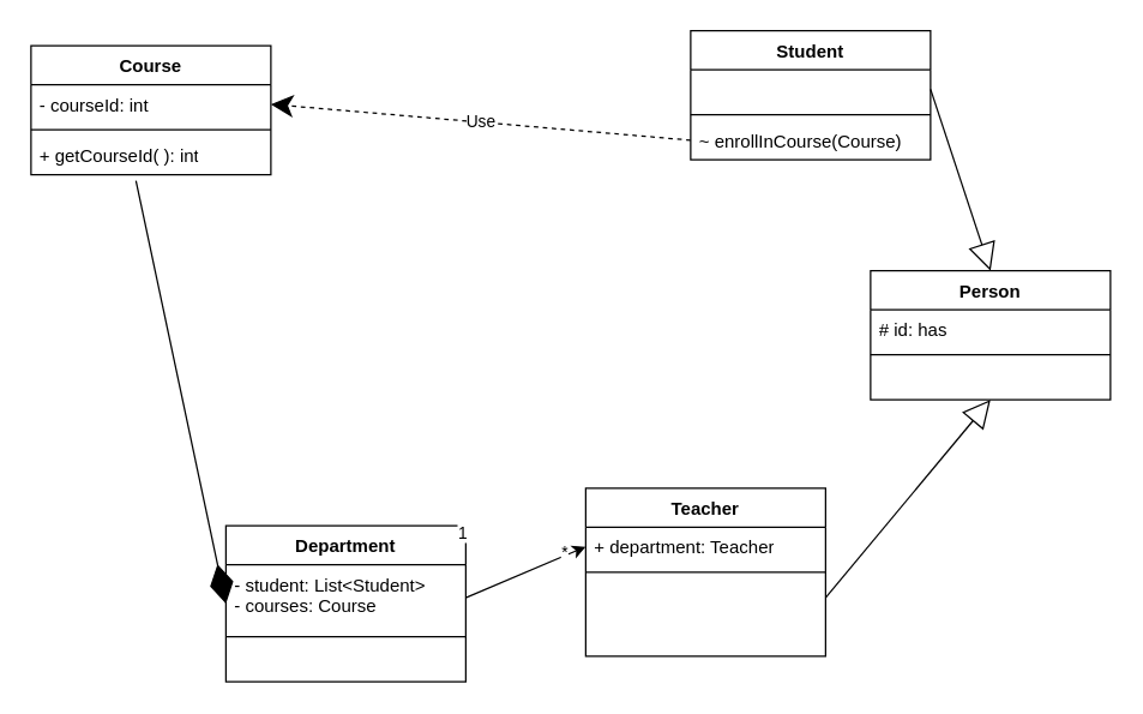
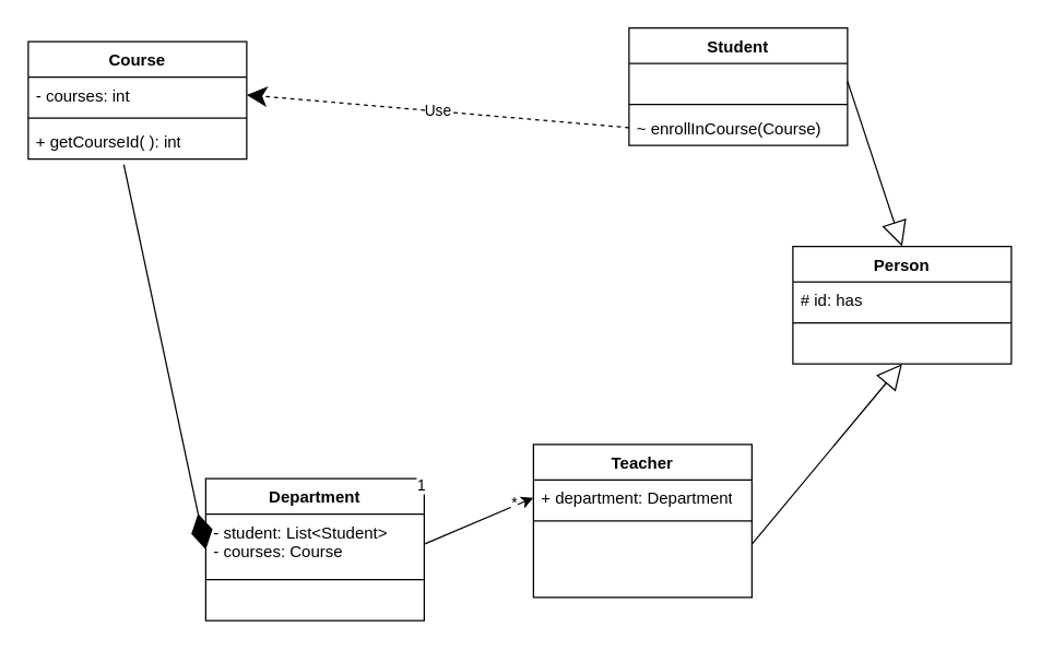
  <mxCell id="0" />
  <mxCell id="1" parent="0" />
  <mxCell id="2" value="Course" style="swimlane;fontStyle=1;align=center;verticalAlign=top;childLayout=stackLayout;horizontal=1;startSize=26;horizontalStack=0;resizeParent=1;resizeParentMax=0;resizeLast=0;collapsible=1;marginBottom=0;whiteSpace=wrap;html=1;" vertex="1" parent="1"><mxGeometry x="20" y="30" width="160" height="86" as="geometry" /></mxCell>
- <mxCell id="3" value="- courseId&lt;span style=&quot;background-color: initial;&quot;&gt;: int&lt;/span&gt;" style="text;strokeColor=none;fillColor=none;align=left;verticalAlign=top;spacingLeft=4;spacingRight=4;overflow=hidden;rotatable=0;points=[[0,0.5],[1,0.5]];portConstraint=eastwest;whiteSpace=wrap;html=1;" vertex="1" parent="2"><mxGeometry y="26" width="160" height="26" as="geometry" /></mxCell>
+ <mxCell id="3" value="- courses&lt;span style=&quot;background-color: initial;&quot;&gt;: int&lt;/span&gt;" style="text;strokeColor=none;fillColor=none;align=left;verticalAlign=top;spacingLeft=4;spacingRight=4;overflow=hidden;rotatable=0;points=[[0,0.5],[1,0.5]];portConstraint=eastwest;whiteSpace=wrap;html=1;" vertex="1" parent="2"><mxGeometry y="26" width="160" height="26" as="geometry" /></mxCell>
  <mxCell id="4" value="" style="line;strokeWidth=1;fillColor=none;align=left;verticalAlign=middle;spacingTop=-1;spacingLeft=3;spacingRight=3;rotatable=0;labelPosition=right;points=[];portConstraint=eastwest;strokeColor=inherit;" vertex="1" parent="2"><mxGeometry y="52" width="160" height="8" as="geometry" /></mxCell>
  <mxCell id="5" value="+&amp;nbsp;getCourseId&lt;span style=&quot;background-color: initial;&quot;&gt;( ): int&lt;/span&gt;" style="text;strokeColor=none;fillColor=none;align=left;verticalAlign=top;spacingLeft=4;spacingRight=4;overflow=hidden;rotatable=0;points=[[0,0.5],[1,0.5]];portConstraint=eastwest;whiteSpace=wrap;html=1;" vertex="1" parent="2"><mxGeometry y="60" width="160" height="26" as="geometry" /></mxCell>
  <mxCell id="6" value="Student" style="swimlane;fontStyle=1;align=center;verticalAlign=top;childLayout=stackLayout;horizontal=1;startSize=26;horizontalStack=0;resizeParent=1;resizeParentMax=0;resizeLast=0;collapsible=1;marginBottom=0;whiteSpace=wrap;html=1;" vertex="1" parent="1"><mxGeometry x="460" y="20" width="160" height="86" as="geometry" /></mxCell>
  <mxCell id="7" value="&amp;nbsp;&amp;nbsp;" style="text;strokeColor=none;fillColor=none;align=left;verticalAlign=top;spacingLeft=4;spacingRight=4;overflow=hidden;rotatable=0;points=[[0,0.5],[1,0.5]];portConstraint=eastwest;whiteSpace=wrap;html=1;" vertex="1" parent="6"><mxGeometry y="26" width="160" height="26" as="geometry" /></mxCell>
  <mxCell id="8" value="" style="line;strokeWidth=1;fillColor=none;align=left;verticalAlign=middle;spacingTop=-1;spacingLeft=3;spacingRight=3;rotatable=0;labelPosition=right;points=[];portConstraint=eastwest;strokeColor=inherit;" vertex="1" parent="6"><mxGeometry y="52" width="160" height="8" as="geometry" /></mxCell>
  <mxCell id="9" value="~ enrollInCourse(Course)" style="text;strokeColor=none;fillColor=none;align=left;verticalAlign=top;spacingLeft=4;spacingRight=4;overflow=hidden;rotatable=0;points=[[0,0.5],[1,0.5]];portConstraint=eastwest;whiteSpace=wrap;html=1;" vertex="1" parent="6"><mxGeometry y="60" width="160" height="26" as="geometry" /></mxCell>
  <mxCell id="10" value="Person" style="swimlane;fontStyle=1;align=center;verticalAlign=top;childLayout=stackLayout;horizontal=1;startSize=26;horizontalStack=0;resizeParent=1;resizeParentMax=0;resizeLast=0;collapsible=1;marginBottom=0;whiteSpace=wrap;html=1;" vertex="1" parent="1"><mxGeometry x="580" y="180" width="160" height="86" as="geometry" /></mxCell>
  <mxCell id="11" value="# id: has" style="text;strokeColor=none;fillColor=none;align=left;verticalAlign=top;spacingLeft=4;spacingRight=4;overflow=hidden;rotatable=0;points=[[0,0.5],[1,0.5]];portConstraint=eastwest;whiteSpace=wrap;html=1;" vertex="1" parent="10"><mxGeometry y="26" width="160" height="26" as="geometry" /></mxCell>
  <mxCell id="12" value="" style="line;strokeWidth=1;fillColor=none;align=left;verticalAlign=middle;spacingTop=-1;spacingLeft=3;spacingRight=3;rotatable=0;labelPosition=right;points=[];portConstraint=eastwest;strokeColor=inherit;" vertex="1" parent="10"><mxGeometry y="52" width="160" height="8" as="geometry" /></mxCell>
  <mxCell id="13" value="&amp;nbsp;&amp;nbsp;" style="text;strokeColor=none;fillColor=none;align=left;verticalAlign=top;spacingLeft=4;spacingRight=4;overflow=hidden;rotatable=0;points=[[0,0.5],[1,0.5]];portConstraint=eastwest;whiteSpace=wrap;html=1;" vertex="1" parent="10"><mxGeometry y="60" width="160" height="26" as="geometry" /></mxCell>
  <mxCell id="14" value="Department" style="swimlane;fontStyle=1;align=center;verticalAlign=top;childLayout=stackLayout;horizontal=1;startSize=26;horizontalStack=0;resizeParent=1;resizeParentMax=0;resizeLast=0;collapsible=1;marginBottom=0;whiteSpace=wrap;html=1;" vertex="1" parent="1"><mxGeometry x="150" y="350" width="160" height="104" as="geometry" /></mxCell>
  <mxCell id="15" value="- student: List&amp;lt;Student&amp;gt;&lt;br&gt;- courses: Course" style="text;strokeColor=none;fillColor=none;align=left;verticalAlign=top;spacingLeft=4;spacingRight=4;overflow=hidden;rotatable=0;points=[[0,0.5],[1,0.5]];portConstraint=eastwest;whiteSpace=wrap;html=1;" vertex="1" parent="14"><mxGeometry y="26" width="160" height="44" as="geometry" /></mxCell>
  <mxCell id="16" value="" style="line;strokeWidth=1;fillColor=none;align=left;verticalAlign=middle;spacingTop=-1;spacingLeft=3;spacingRight=3;rotatable=0;labelPosition=right;points=[];portConstraint=eastwest;strokeColor=inherit;" vertex="1" parent="14"><mxGeometry y="70" width="160" height="8" as="geometry" /></mxCell>
  <mxCell id="17" value="&amp;nbsp;&amp;nbsp;" style="text;strokeColor=none;fillColor=none;align=left;verticalAlign=top;spacingLeft=4;spacingRight=4;overflow=hidden;rotatable=0;points=[[0,0.5],[1,0.5]];portConstraint=eastwest;whiteSpace=wrap;html=1;" vertex="1" parent="14"><mxGeometry y="78" width="160" height="26" as="geometry" /></mxCell>
  <mxCell id="18" value="Teacher" style="swimlane;fontStyle=1;align=center;verticalAlign=top;childLayout=stackLayout;horizontal=1;startSize=26;horizontalStack=0;resizeParent=1;resizeParentMax=0;resizeLast=0;collapsible=1;marginBottom=0;whiteSpace=wrap;html=1;" vertex="1" parent="1"><mxGeometry x="390" y="325" width="160" height="112" as="geometry" /></mxCell>
- <mxCell id="19" value="+ department: Teacher" style="text;strokeColor=none;fillColor=none;align=left;verticalAlign=top;spacingLeft=4;spacingRight=4;overflow=hidden;rotatable=0;points=[[0,0.5],[1,0.5]];portConstraint=eastwest;whiteSpace=wrap;html=1;" vertex="1" parent="18"><mxGeometry y="26" width="160" height="26" as="geometry" /></mxCell>
+ <mxCell id="19" value="+ department: Department" style="text;strokeColor=none;fillColor=none;align=left;verticalAlign=top;spacingLeft=4;spacingRight=4;overflow=hidden;rotatable=0;points=[[0,0.5],[1,0.5]];portConstraint=eastwest;whiteSpace=wrap;html=1;" vertex="1" parent="18"><mxGeometry y="26" width="160" height="26" as="geometry" /></mxCell>
  <mxCell id="20" value="" style="line;strokeWidth=1;fillColor=none;align=left;verticalAlign=middle;spacingTop=-1;spacingLeft=3;spacingRight=3;rotatable=0;labelPosition=right;points=[];portConstraint=eastwest;strokeColor=inherit;" vertex="1" parent="18"><mxGeometry y="52" width="160" height="8" as="geometry" /></mxCell>
  <mxCell id="21" value="&amp;nbsp;&amp;nbsp;" style="text;strokeColor=none;fillColor=none;align=left;verticalAlign=top;spacingLeft=4;spacingRight=4;overflow=hidden;rotatable=0;points=[[0,0.5],[1,0.5]];portConstraint=eastwest;whiteSpace=wrap;html=1;" vertex="1" parent="18"><mxGeometry y="60" width="160" height="26" as="geometry" /></mxCell>
  <mxCell id="22" value="&amp;nbsp;&amp;nbsp;" style="text;strokeColor=none;fillColor=none;align=left;verticalAlign=top;spacingLeft=4;spacingRight=4;overflow=hidden;rotatable=0;points=[[0,0.5],[1,0.5]];portConstraint=eastwest;whiteSpace=wrap;html=1;" vertex="1" parent="18"><mxGeometry y="86" width="160" height="26" as="geometry" /></mxCell>
  <mxCell id="23" value="Use" style="endArrow=classic;endSize=12;dashed=1;html=1;rounded=0;exitX=0;exitY=0.5;exitDx=0;exitDy=0;entryX=1;entryY=0.5;entryDx=0;entryDy=0;" edge="1" parent="1" source="9" target="3"><mxGeometry width="160" relative="1" as="geometry"><mxPoint x="300" y="190" as="sourcePoint" /><mxPoint x="460" y="190" as="targetPoint" /></mxGeometry></mxCell>
  <mxCell id="24" value="" style="endArrow=classic;html=1;rounded=0;exitX=1;exitY=0.5;exitDx=0;exitDy=0;entryX=0;entryY=0.5;entryDx=0;entryDy=0;" edge="1" parent="1" source="15" target="19"><mxGeometry width="50" height="50" relative="1" as="geometry"><mxPoint x="860" y="180" as="sourcePoint" /><mxPoint x="910" y="130" as="targetPoint" /></mxGeometry></mxCell>
  <mxCell id="25" value="1" style="edgeLabel;html=1;align=center;verticalAlign=middle;resizable=0;points=[];" connectable="0" vertex="1" parent="24"><mxGeometry x="-0.207" y="6" relative="1" as="geometry"><mxPoint x="-31" y="-25" as="offset" /></mxGeometry></mxCell>
  <mxCell id="26" value="*" style="edgeLabel;html=1;align=center;verticalAlign=middle;resizable=0;points=[];" connectable="0" vertex="1" parent="24"><mxGeometry x="0.651" y="2" relative="1" as="geometry"><mxPoint as="offset" /></mxGeometry></mxCell>
  <mxCell id="27" value="" style="endArrow=diamondThin;endFill=1;endSize=24;html=1;rounded=0;entryX=0;entryY=0.5;entryDx=0;entryDy=0;" edge="1" parent="1" target="14"><mxGeometry width="160" relative="1" as="geometry"><mxPoint x="90" y="120" as="sourcePoint" /><mxPoint x="870" y="160" as="targetPoint" /></mxGeometry></mxCell>
  <mxCell id="28" value="" style="endArrow=block;endSize=16;endFill=0;html=1;rounded=0;exitX=1;exitY=0.5;exitDx=0;exitDy=0;entryX=0.5;entryY=0;entryDx=0;entryDy=0;" edge="1" parent="1" source="7" target="10"><mxGeometry width="160" relative="1" as="geometry"><mxPoint x="950" y="190" as="sourcePoint" /><mxPoint x="1110" y="190" as="targetPoint" /></mxGeometry></mxCell>
  <mxCell id="29" value="" style="endArrow=block;endSize=16;endFill=0;html=1;rounded=0;exitX=1;exitY=0.5;exitDx=0;exitDy=0;entryX=0.5;entryY=1;entryDx=0;entryDy=0;" edge="1" parent="1" source="21" target="10"><mxGeometry width="160" relative="1" as="geometry"><mxPoint x="950" y="190" as="sourcePoint" /><mxPoint x="1110" y="190" as="targetPoint" /></mxGeometry></mxCell>
